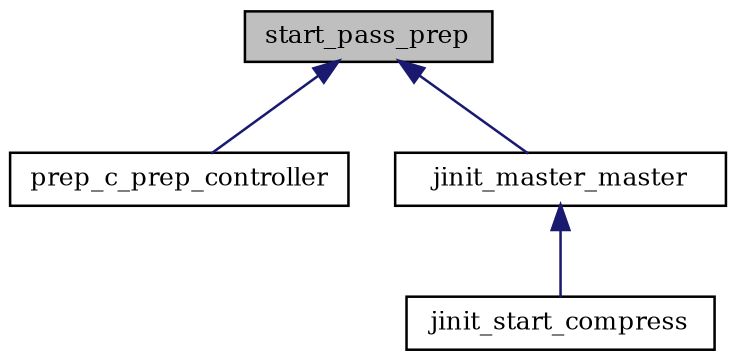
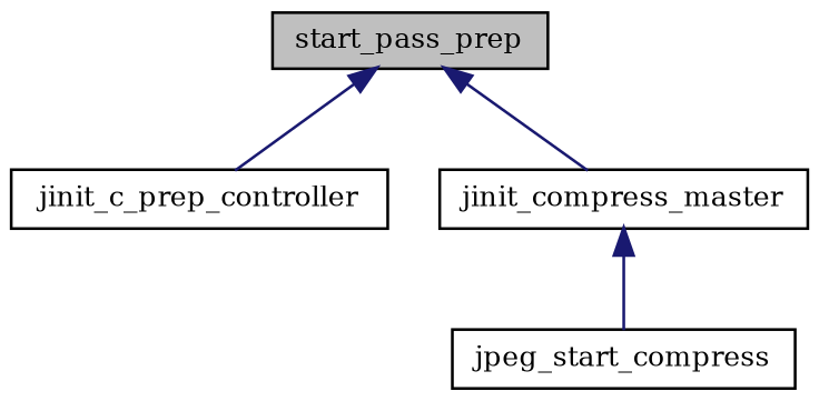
  digraph {
    fontname="DejaVu Serif"
    rankdir=TB
    node [color=black fontname="DejaVu Serif" fontsize=10 shape=record]
    edge [color=midnightblue dir=back fontname="DejaVu Serif" fontsize=10 labelfontname=Helvetica labelfontsize=10 style=solid]
    n1 [fillcolor=grey75 fontcolor=black height=0.2 label=start_pass_prep style=filled width=0.4]
-   n2 [height=0.2 label=prep_c_prep_controller width=0.4]
-   n3 [height=0.2 label=jinit_master_master width=0.4]
-   n4 [height=0.2 label=jinit_start_compress width=0.4]
+   n2 [height=0.2 label=jinit_c_prep_controller width=0.4]
+   n3 [height=0.2 label=jinit_compress_master width=0.4]
+   n4 [height=0.2 label=jpeg_start_compress width=0.4]
    n1 -> n2
    n1 -> n3
    n3 -> n4
  }
